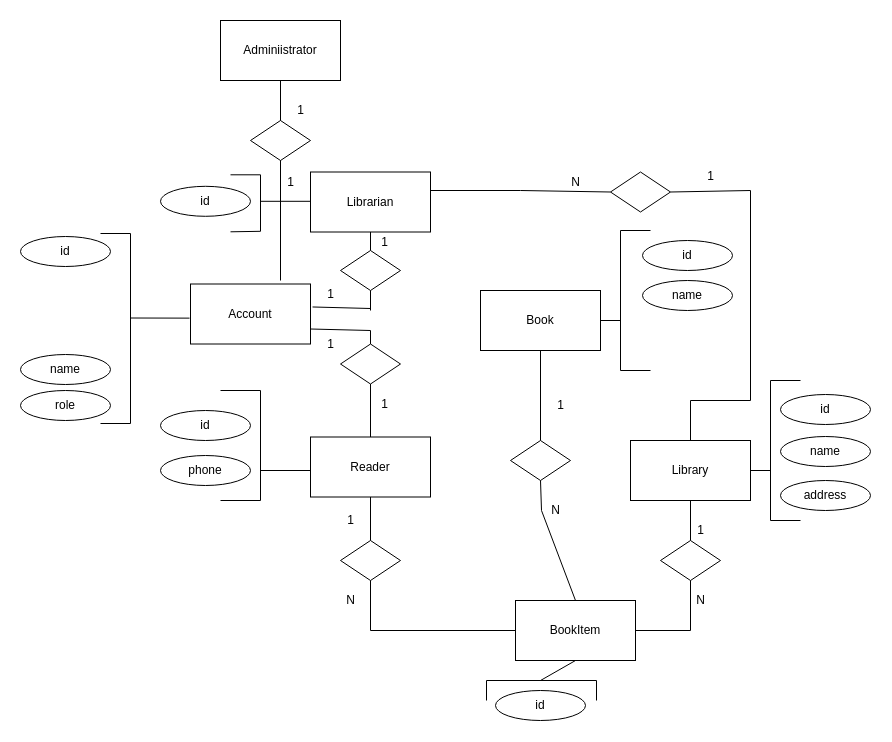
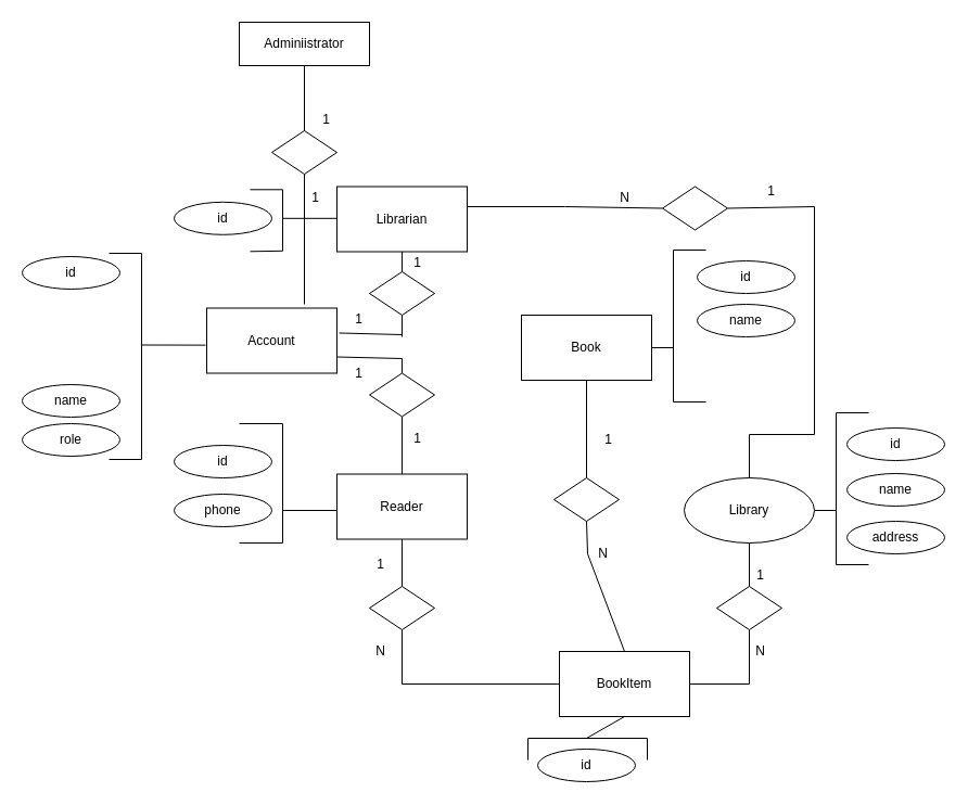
  <mxCell id="0" />
  <mxCell id="1" parent="0" />
  <mxCell id="2" value="BookItem" style="rounded=0;whiteSpace=wrap;html=1;" vertex="1" parent="1"><mxGeometry x="515" y="600" width="120" height="60" as="geometry" /></mxCell>
- <mxCell id="3" value="Library" style="rounded=0;whiteSpace=wrap;html=1;" vertex="1" parent="1"><mxGeometry x="630" y="440" width="120" height="60" as="geometry" /></mxCell>
+ <mxCell id="3" value="Library" style="ellipse;whiteSpace=wrap;html=1;" vertex="1" parent="1"><mxGeometry x="630" y="440" width="120" height="60" as="geometry" /></mxCell>
  <mxCell id="4" value="Reader" style="rounded=0;whiteSpace=wrap;html=1;" vertex="1" parent="1"><mxGeometry x="310" y="436.5" width="120" height="60" as="geometry" /></mxCell>
  <mxCell id="5" value="" style="rhombus;whiteSpace=wrap;html=1;" vertex="1" parent="1"><mxGeometry x="660" y="540" width="60" height="40" as="geometry" /></mxCell>
  <mxCell id="6" value="" style="endArrow=none;html=1;rounded=0;exitX=1;exitY=0.5;exitDx=0;exitDy=0;entryX=0.5;entryY=1;entryDx=0;entryDy=0;" edge="1" parent="1" source="2" target="5"><mxGeometry width="50" height="50" relative="1" as="geometry"><mxPoint x="520" y="610" as="sourcePoint" /><mxPoint x="570" y="560" as="targetPoint" /><Array as="points"><mxPoint x="690" y="630" /></Array></mxGeometry></mxCell>
  <mxCell id="7" value="" style="endArrow=none;html=1;rounded=0;exitX=0.5;exitY=1;exitDx=0;exitDy=0;entryX=0.5;entryY=0;entryDx=0;entryDy=0;" edge="1" parent="1" source="3" target="5"><mxGeometry width="50" height="50" relative="1" as="geometry"><mxPoint x="614" y="640" as="sourcePoint" /><mxPoint x="700" y="590" as="targetPoint" /></mxGeometry></mxCell>
  <mxCell id="8" value="" style="rhombus;whiteSpace=wrap;html=1;" vertex="1" parent="1"><mxGeometry x="340" y="540" width="60" height="40" as="geometry" /></mxCell>
  <mxCell id="9" value="" style="endArrow=none;html=1;rounded=0;exitX=0;exitY=0.5;exitDx=0;exitDy=0;entryX=0.5;entryY=1;entryDx=0;entryDy=0;" edge="1" parent="1" source="2" target="8"><mxGeometry width="50" height="50" relative="1" as="geometry"><mxPoint x="290" y="630" as="sourcePoint" /><mxPoint x="256" y="560" as="targetPoint" /><Array as="points"><mxPoint x="370" y="630" /></Array></mxGeometry></mxCell>
  <mxCell id="10" value="1" style="text;html=1;align=center;verticalAlign=middle;resizable=0;points=[];autosize=1;strokeColor=none;fillColor=none;" vertex="1" parent="1"><mxGeometry x="690" y="520" width="20" height="20" as="geometry" /></mxCell>
  <mxCell id="11" value="N" style="text;html=1;align=center;verticalAlign=middle;resizable=0;points=[];autosize=1;strokeColor=none;fillColor=none;" vertex="1" parent="1"><mxGeometry x="690" y="590" width="20" height="20" as="geometry" /></mxCell>
  <mxCell id="12" value="N" style="text;html=1;align=center;verticalAlign=middle;resizable=0;points=[];autosize=1;strokeColor=none;fillColor=none;" vertex="1" parent="1"><mxGeometry x="340" y="590" width="20" height="20" as="geometry" /></mxCell>
  <mxCell id="13" value="id" style="ellipse;whiteSpace=wrap;html=1;" vertex="1" parent="1"><mxGeometry x="20" y="236" width="90" height="30" as="geometry" /></mxCell>
  <mxCell id="14" value="name" style="ellipse;whiteSpace=wrap;html=1;" vertex="1" parent="1"><mxGeometry x="20" y="354" width="90" height="30" as="geometry" /></mxCell>
  <mxCell id="15" value="name" style="ellipse;whiteSpace=wrap;html=1;" vertex="1" parent="1"><mxGeometry x="642" y="280" width="90" height="30" as="geometry" /></mxCell>
  <mxCell id="16" value="id" style="ellipse;whiteSpace=wrap;html=1;" vertex="1" parent="1"><mxGeometry x="495" y="690" width="90" height="30" as="geometry" /></mxCell>
  <mxCell id="17" value="name" style="ellipse;whiteSpace=wrap;html=1;" vertex="1" parent="1"><mxGeometry x="780" y="436" width="90" height="30" as="geometry" /></mxCell>
  <mxCell id="18" value="id" style="ellipse;whiteSpace=wrap;html=1;" vertex="1" parent="1"><mxGeometry x="780" y="394" width="90" height="30" as="geometry" /></mxCell>
  <mxCell id="19" value="address" style="ellipse;whiteSpace=wrap;html=1;" vertex="1" parent="1"><mxGeometry x="780" y="480" width="90" height="30" as="geometry" /></mxCell>
  <mxCell id="20" value="" style="endArrow=none;html=1;rounded=0;" edge="1" parent="1"><mxGeometry width="50" height="50" relative="1" as="geometry"><mxPoint y="423" as="sourcePoint" x="130" /><mxPoint y="233" as="targetPoint" x="130" /></mxGeometry></mxCell>
  <mxCell id="21" value="" style="endArrow=none;html=1;rounded=0;" edge="1" parent="1"><mxGeometry width="50" height="50" relative="1" as="geometry"><mxPoint y="423" as="sourcePoint" x="130" /><mxPoint x="100" y="423" as="targetPoint" /></mxGeometry></mxCell>
  <mxCell id="22" value="" style="endArrow=none;html=1;rounded=0;" edge="1" parent="1"><mxGeometry width="50" height="50" relative="1" as="geometry"><mxPoint y="233" as="sourcePoint" x="130" /><mxPoint x="100" y="233" as="targetPoint" /></mxGeometry></mxCell>
  <mxCell id="23" value="" style="endArrow=none;html=1;rounded=0;" edge="1" parent="1"><mxGeometry width="50" height="50" relative="1" as="geometry"><mxPoint x="770" y="520" as="sourcePoint" /><mxPoint x="770" y="380" as="targetPoint" /></mxGeometry></mxCell>
  <mxCell id="24" value="" style="endArrow=none;html=1;rounded=0;" edge="1" parent="1"><mxGeometry width="50" height="50" relative="1" as="geometry"><mxPoint x="800" y="520" as="sourcePoint" /><mxPoint x="770" y="520" as="targetPoint" /></mxGeometry></mxCell>
  <mxCell id="25" value="" style="endArrow=none;html=1;rounded=0;" edge="1" parent="1"><mxGeometry width="50" height="50" relative="1" as="geometry"><mxPoint x="770" y="380" as="sourcePoint" /><mxPoint x="800" y="380" as="targetPoint" /></mxGeometry></mxCell>
  <mxCell id="26" value="" style="endArrow=none;html=1;rounded=0;entryX=1;entryY=0.5;entryDx=0;entryDy=0;" edge="1" parent="1" target="3"><mxGeometry width="50" height="50" relative="1" as="geometry"><mxPoint x="770" y="470" as="sourcePoint" /><mxPoint x="820" y="470" as="targetPoint" /></mxGeometry></mxCell>
  <mxCell id="27" value="" style="endArrow=none;html=1;rounded=0;" edge="1" parent="1"><mxGeometry width="50" height="50" relative="1" as="geometry"><mxPoint x="486" y="680" as="sourcePoint" /><mxPoint x="596" y="680" as="targetPoint" /></mxGeometry></mxCell>
  <mxCell id="28" value="" style="endArrow=none;html=1;rounded=0;entryX=0.5;entryY=1;entryDx=0;entryDy=0;" edge="1" parent="1" target="2"><mxGeometry width="50" height="50" relative="1" as="geometry"><mxPoint x="540" y="680" as="sourcePoint" /><mxPoint x="596" y="640" as="targetPoint" /></mxGeometry></mxCell>
  <mxCell id="29" value="" style="endArrow=none;html=1;rounded=0;" edge="1" parent="1"><mxGeometry width="50" height="50" relative="1" as="geometry"><mxPoint x="486" y="680" as="sourcePoint" /><mxPoint x="486" y="700" as="targetPoint" /></mxGeometry></mxCell>
  <mxCell id="30" value="" style="endArrow=none;html=1;rounded=0;" edge="1" parent="1"><mxGeometry width="50" height="50" relative="1" as="geometry"><mxPoint x="596" y="700" as="sourcePoint" /><mxPoint x="596" y="680" as="targetPoint" /></mxGeometry></mxCell>
  <mxCell id="31" value="role" style="ellipse;whiteSpace=wrap;html=1;" vertex="1" parent="1"><mxGeometry x="20" y="390" width="90" height="30" as="geometry" /></mxCell>
  <mxCell id="32" value="Book" style="rounded=0;whiteSpace=wrap;html=1;" vertex="1" parent="1"><mxGeometry x="480" y="290" width="120" height="60" as="geometry" /></mxCell>
  <mxCell id="33" value="" style="endArrow=none;html=1;rounded=0;" edge="1" parent="1"><mxGeometry width="50" height="50" relative="1" as="geometry"><mxPoint x="620" y="370" as="sourcePoint" /><mxPoint x="620" y="230" as="targetPoint" /></mxGeometry></mxCell>
  <mxCell id="34" value="" style="endArrow=none;html=1;rounded=0;" edge="1" parent="1"><mxGeometry width="50" height="50" relative="1" as="geometry"><mxPoint x="650" y="370" as="sourcePoint" /><mxPoint x="620" y="370" as="targetPoint" /></mxGeometry></mxCell>
  <mxCell id="35" value="" style="endArrow=none;html=1;rounded=0;" edge="1" parent="1"><mxGeometry width="50" height="50" relative="1" as="geometry"><mxPoint x="620" y="230" as="sourcePoint" /><mxPoint x="650" y="230" as="targetPoint" /></mxGeometry></mxCell>
  <mxCell id="36" value="" style="endArrow=none;html=1;rounded=0;entryX=1;entryY=0.5;entryDx=0;entryDy=0;" edge="1" parent="1"><mxGeometry width="50" height="50" relative="1" as="geometry"><mxPoint x="620" y="320" as="sourcePoint" /><mxPoint x="600" y="320" as="targetPoint" /></mxGeometry></mxCell>
  <mxCell id="37" value="id" style="ellipse;whiteSpace=wrap;html=1;" vertex="1" parent="1"><mxGeometry x="642" y="240" width="90" height="30" as="geometry" /></mxCell>
  <mxCell id="38" value="" style="rhombus;whiteSpace=wrap;html=1;" vertex="1" parent="1"><mxGeometry x="510" y="440" width="60" height="40" as="geometry" /></mxCell>
  <mxCell id="39" value="" style="endArrow=none;html=1;rounded=0;exitX=0.5;exitY=0;exitDx=0;exitDy=0;entryX=0.5;entryY=1;entryDx=0;entryDy=0;" edge="1" parent="1" source="2" target="38"><mxGeometry width="50" height="50" relative="1" as="geometry"><mxPoint x="455" y="510" as="sourcePoint" /><mxPoint x="421" y="440" as="targetPoint" /><Array as="points"><mxPoint x="541" y="510" /></Array></mxGeometry></mxCell>
  <mxCell id="40" value="" style="endArrow=none;html=1;rounded=0;exitX=0.5;exitY=1;exitDx=0;exitDy=0;entryX=0.5;entryY=0;entryDx=0;entryDy=0;" edge="1" parent="1" source="32" target="38"><mxGeometry width="50" height="50" relative="1" as="geometry"><mxPoint x="532" y="380" as="sourcePoint" /><mxPoint x="542" y="470" as="targetPoint" /></mxGeometry></mxCell>
  <mxCell id="41" value="N" style="text;html=1;align=center;verticalAlign=middle;resizable=0;points=[];autosize=1;strokeColor=none;fillColor=none;" vertex="1" parent="1"><mxGeometry x="545" y="500" width="20" height="20" as="geometry" /></mxCell>
  <mxCell id="42" value="1" style="text;html=1;align=center;verticalAlign=middle;resizable=0;points=[];autosize=1;strokeColor=none;fillColor=none;" vertex="1" parent="1"><mxGeometry x="550" y="395" width="20" height="20" as="geometry" /></mxCell>
  <mxCell id="43" value="Account" style="rounded=0;whiteSpace=wrap;html=1;" vertex="1" parent="1"><mxGeometry x="190" y="283.5" width="120" height="60" as="geometry" /></mxCell>
  <mxCell id="44" value="phone" style="ellipse;whiteSpace=wrap;html=1;" vertex="1" parent="1"><mxGeometry x="160" y="455" width="90" height="30" as="geometry" /></mxCell>
  <mxCell id="45" value="id" style="ellipse;whiteSpace=wrap;html=1;" vertex="1" parent="1"><mxGeometry x="160" y="410" width="90" height="30" as="geometry" /></mxCell>
  <mxCell id="46" value="" style="endArrow=none;html=1;rounded=0;" edge="1" parent="1"><mxGeometry width="50" height="50" relative="1" as="geometry"><mxPoint x="260" y="500" as="sourcePoint" /><mxPoint x="260" y="390" as="targetPoint" /></mxGeometry></mxCell>
  <mxCell id="47" value="" style="endArrow=none;html=1;rounded=0;" edge="1" parent="1"><mxGeometry width="50" height="50" relative="1" as="geometry"><mxPoint x="260" y="500" as="sourcePoint" /><mxPoint x="220" y="500" as="targetPoint" /></mxGeometry></mxCell>
  <mxCell id="48" value="" style="endArrow=none;html=1;rounded=0;" edge="1" parent="1"><mxGeometry width="50" height="50" relative="1" as="geometry"><mxPoint x="260" y="390" as="sourcePoint" /><mxPoint x="220" y="390" as="targetPoint" /></mxGeometry></mxCell>
  <mxCell id="49" value="" style="endArrow=none;html=1;rounded=0;entryX=0;entryY=0.5;entryDx=0;entryDy=0;" edge="1" parent="1"><mxGeometry width="50" height="50" relative="1" as="geometry"><mxPoint x="260" y="470" as="sourcePoint" /><mxPoint x="310" y="470" as="targetPoint" /></mxGeometry></mxCell>
  <mxCell id="50" value="" style="endArrow=none;html=1;rounded=0;exitX=0.5;exitY=1;exitDx=0;exitDy=0;entryX=0.5;entryY=0;entryDx=0;entryDy=0;" edge="1" parent="1" source="4" target="8"><mxGeometry width="50" height="50" relative="1" as="geometry"><mxPoint x="376" y="500" as="sourcePoint" /><mxPoint x="376" y="540" as="targetPoint" /></mxGeometry></mxCell>
  <mxCell id="51" value="1" style="text;html=1;align=center;verticalAlign=middle;resizable=0;points=[];autosize=1;strokeColor=none;fillColor=none;" vertex="1" parent="1"><mxGeometry x="340" y="510" width="20" height="20" as="geometry" /></mxCell>
  <mxCell id="52" value="" style="endArrow=none;html=1;rounded=0;entryX=-0.008;entryY=0.569;entryDx=0;entryDy=0;entryPerimeter=0;" edge="1" parent="1" target="43"><mxGeometry width="50" height="50" relative="1" as="geometry"><mxPoint y="317.5" as="sourcePoint" x="130" /><mxPoint x="170" y="317.5" as="targetPoint" /></mxGeometry></mxCell>
  <mxCell id="53" value="" style="rhombus;whiteSpace=wrap;html=1;" vertex="1" parent="1"><mxGeometry x="340" y="343.5" width="60" height="40" as="geometry" /></mxCell>
  <mxCell id="54" value="1" style="text;html=1;align=center;verticalAlign=middle;resizable=0;points=[];autosize=1;strokeColor=none;fillColor=none;" vertex="1" parent="1"><mxGeometry x="374" y="393.5" width="20" height="20" as="geometry" /></mxCell>
  <mxCell id="55" value="" style="endArrow=none;html=1;rounded=0;entryX=0.5;entryY=0;entryDx=0;entryDy=0;" edge="1" parent="1"><mxGeometry width="50" height="50" relative="1" as="geometry"><mxPoint x="370" y="330" as="sourcePoint" /><mxPoint x="370" y="343.5" as="targetPoint" /></mxGeometry></mxCell>
  <mxCell id="56" value="1" style="text;html=1;align=center;verticalAlign=middle;resizable=0;points=[];autosize=1;strokeColor=none;fillColor=none;" vertex="1" parent="1"><mxGeometry x="320" y="334" width="20" height="20" as="geometry" /></mxCell>
  <mxCell id="57" value="" style="endArrow=none;html=1;rounded=0;exitX=0.5;exitY=1;exitDx=0;exitDy=0;entryX=0.5;entryY=0;entryDx=0;entryDy=0;" edge="1" parent="1" source="53" target="4"><mxGeometry width="50" height="50" relative="1" as="geometry"><mxPoint x="500" y="430" as="sourcePoint" /><mxPoint x="550" y="380" as="targetPoint" /></mxGeometry></mxCell>
  <mxCell id="58" value="" style="endArrow=none;html=1;rounded=0;exitX=1;exitY=0.75;exitDx=0;exitDy=0;" edge="1" parent="1" source="43"><mxGeometry width="50" height="50" relative="1" as="geometry"><mxPoint x="500" y="430" as="sourcePoint" /><mxPoint x="370" y="330" as="targetPoint" /></mxGeometry></mxCell>
  <mxCell id="59" value="Librarian" style="rounded=0;whiteSpace=wrap;html=1;" vertex="1" parent="1"><mxGeometry x="310" y="171.5" width="120" height="60" as="geometry" /></mxCell>
  <mxCell id="60" value="" style="endArrow=none;html=1;rounded=0;" edge="1" parent="1"><mxGeometry width="50" height="50" relative="1" as="geometry"><mxPoint x="260" y="230.81" as="sourcePoint" /><mxPoint x="260" y="174.31" as="targetPoint" /></mxGeometry></mxCell>
  <mxCell id="61" value="" style="endArrow=none;html=1;rounded=0;" edge="1" parent="1"><mxGeometry width="50" height="50" relative="1" as="geometry"><mxPoint x="260" y="230.81" as="sourcePoint" /><mxPoint x="230" y="231.31" as="targetPoint" /></mxGeometry></mxCell>
  <mxCell id="62" value="" style="endArrow=none;html=1;rounded=0;" edge="1" parent="1"><mxGeometry width="50" height="50" relative="1" as="geometry"><mxPoint x="260" y="174.31" as="sourcePoint" /><mxPoint x="230" y="174.31" as="targetPoint" /></mxGeometry></mxCell>
  <mxCell id="63" value="" style="endArrow=none;html=1;rounded=0;entryX=0;entryY=0.5;entryDx=0;entryDy=0;" edge="1" parent="1"><mxGeometry width="50" height="50" relative="1" as="geometry"><mxPoint x="260" y="200.81" as="sourcePoint" /><mxPoint x="310" y="200.81" as="targetPoint" /></mxGeometry></mxCell>
  <mxCell id="64" value="1" style="text;html=1;align=center;verticalAlign=middle;resizable=0;points=[];autosize=1;strokeColor=none;fillColor=none;" vertex="1" parent="1"><mxGeometry x="374" y="231.5" width="20" height="20" as="geometry" /></mxCell>
  <mxCell id="65" value="" style="endArrow=none;html=1;rounded=0;exitX=1.017;exitY=0.383;exitDx=0;exitDy=0;exitPerimeter=0;" edge="1" parent="1" source="43"><mxGeometry width="50" height="50" relative="1" as="geometry"><mxPoint x="370" y="130" as="sourcePoint" /><mxPoint x="370" y="308" as="targetPoint" /></mxGeometry></mxCell>
  <mxCell id="66" value="" style="rhombus;whiteSpace=wrap;html=1;" vertex="1" parent="1"><mxGeometry x="340" y="250" width="60" height="40" as="geometry" /></mxCell>
  <mxCell id="67" value="" style="endArrow=none;html=1;rounded=0;" edge="1" parent="1"><mxGeometry width="50" height="50" relative="1" as="geometry"><mxPoint x="370" y="310" as="sourcePoint" /><mxPoint x="370" y="290" as="targetPoint" /></mxGeometry></mxCell>
  <mxCell id="68" value="1" style="text;html=1;align=center;verticalAlign=middle;resizable=0;points=[];autosize=1;strokeColor=none;fillColor=none;" vertex="1" parent="1"><mxGeometry x="320" y="283.5" width="20" height="20" as="geometry" /></mxCell>
  <mxCell id="69" value="" style="endArrow=none;html=1;rounded=0;entryX=0.5;entryY=0;entryDx=0;entryDy=0;exitX=0.5;exitY=1;exitDx=0;exitDy=0;" edge="1" parent="1" source="59" target="66"><mxGeometry width="50" height="50" relative="1" as="geometry"><mxPoint x="390" y="340" as="sourcePoint" /><mxPoint x="440" y="290" as="targetPoint" /></mxGeometry></mxCell>
  <mxCell id="70" value="id" style="ellipse;whiteSpace=wrap;html=1;" vertex="1" parent="1"><mxGeometry x="160" y="185.81" width="90" height="30" as="geometry" /></mxCell>
  <mxCell id="71" value="" style="rhombus;whiteSpace=wrap;html=1;" vertex="1" parent="1"><mxGeometry x="610" y="171.5" width="60" height="40" as="geometry" /></mxCell>
  <mxCell id="72" value="" style="endArrow=none;html=1;rounded=0;exitX=1;exitY=0.5;exitDx=0;exitDy=0;entryX=0;entryY=0.5;entryDx=0;entryDy=0;" edge="1" parent="1" target="71"><mxGeometry width="50" height="50" relative="1" as="geometry"><mxPoint x="430" as="sourcePoint" y="190" /><mxPoint x="400" y="120" as="targetPoint" /><Array as="points"><mxPoint x="520" y="190" /></Array></mxGeometry></mxCell>
  <mxCell id="73" value="" style="endArrow=none;html=1;rounded=0;" edge="1" parent="1"><mxGeometry width="50" height="50" relative="1" as="geometry"><mxPoint x="750" y="400" as="sourcePoint" /><mxPoint x="750" as="targetPoint" y="190" /></mxGeometry></mxCell>
  <mxCell id="74" value="1" style="text;html=1;align=center;verticalAlign=middle;resizable=0;points=[];autosize=1;strokeColor=none;fillColor=none;" vertex="1" parent="1"><mxGeometry x="700" y="165.81" width="20" height="20" as="geometry" /></mxCell>
  <mxCell id="75" value="N" style="text;html=1;align=center;verticalAlign=middle;resizable=0;points=[];autosize=1;strokeColor=none;fillColor=none;" vertex="1" parent="1"><mxGeometry x="565" y="171.5" width="20" height="20" as="geometry" /></mxCell>
  <mxCell id="76" value="" style="endArrow=none;html=1;rounded=0;entryX=1;entryY=0.5;entryDx=0;entryDy=0;" edge="1" parent="1" target="71"><mxGeometry width="50" height="50" relative="1" as="geometry"><mxPoint x="750" as="sourcePoint" y="190" /><mxPoint x="550" y="290" as="targetPoint" /></mxGeometry></mxCell>
  <mxCell id="77" value="" style="endArrow=none;html=1;rounded=0;" edge="1" parent="1"><mxGeometry width="50" height="50" relative="1" as="geometry"><mxPoint x="690" y="400" as="sourcePoint" /><mxPoint x="750" y="400" as="targetPoint" /></mxGeometry></mxCell>
  <mxCell id="78" value="" style="endArrow=none;html=1;rounded=0;exitX=0.5;exitY=0;exitDx=0;exitDy=0;" edge="1" parent="1" source="3"><mxGeometry width="50" height="50" relative="1" as="geometry"><mxPoint x="490" y="360" as="sourcePoint" /><mxPoint x="690" y="400" as="targetPoint" /></mxGeometry></mxCell>
- <mxCell id="79" value="Adminiistrator" style="rounded=0;whiteSpace=wrap;html=1;" vertex="1" parent="1"><mxGeometry x="220" y="20" width="120" height="60" as="geometry" /></mxCell>
+ <mxCell id="79" value="Adminiistrator" style="rounded=0;whiteSpace=wrap;html=1;" vertex="1" parent="1"><mxGeometry x="220" y="20" width="120" height="40" as="geometry" /></mxCell>
  <mxCell id="80" value="" style="endArrow=none;html=1;rounded=0;exitX=0.5;exitY=1;exitDx=0;exitDy=0;" edge="1" parent="1" source="79"><mxGeometry width="50" height="50" relative="1" as="geometry"><mxPoint x="290" y="353.5" as="sourcePoint" /><mxPoint x="280" y="280" as="targetPoint" /></mxGeometry></mxCell>
  <mxCell id="81" value="" style="rhombus;whiteSpace=wrap;html=1;" vertex="1" parent="1"><mxGeometry x="250" y="120" width="60" height="40" as="geometry" /></mxCell>
  <mxCell id="82" value="1" style="text;html=1;align=center;verticalAlign=middle;resizable=0;points=[];autosize=1;strokeColor=none;fillColor=none;" vertex="1" parent="1"><mxGeometry x="290" y="100" width="20" height="20" as="geometry" /></mxCell>
  <mxCell id="83" value="1" style="text;html=1;align=center;verticalAlign=middle;resizable=0;points=[];autosize=1;strokeColor=none;fillColor=none;" vertex="1" parent="1"><mxGeometry x="280" y="171.5" width="20" height="20" as="geometry" /></mxCell>
